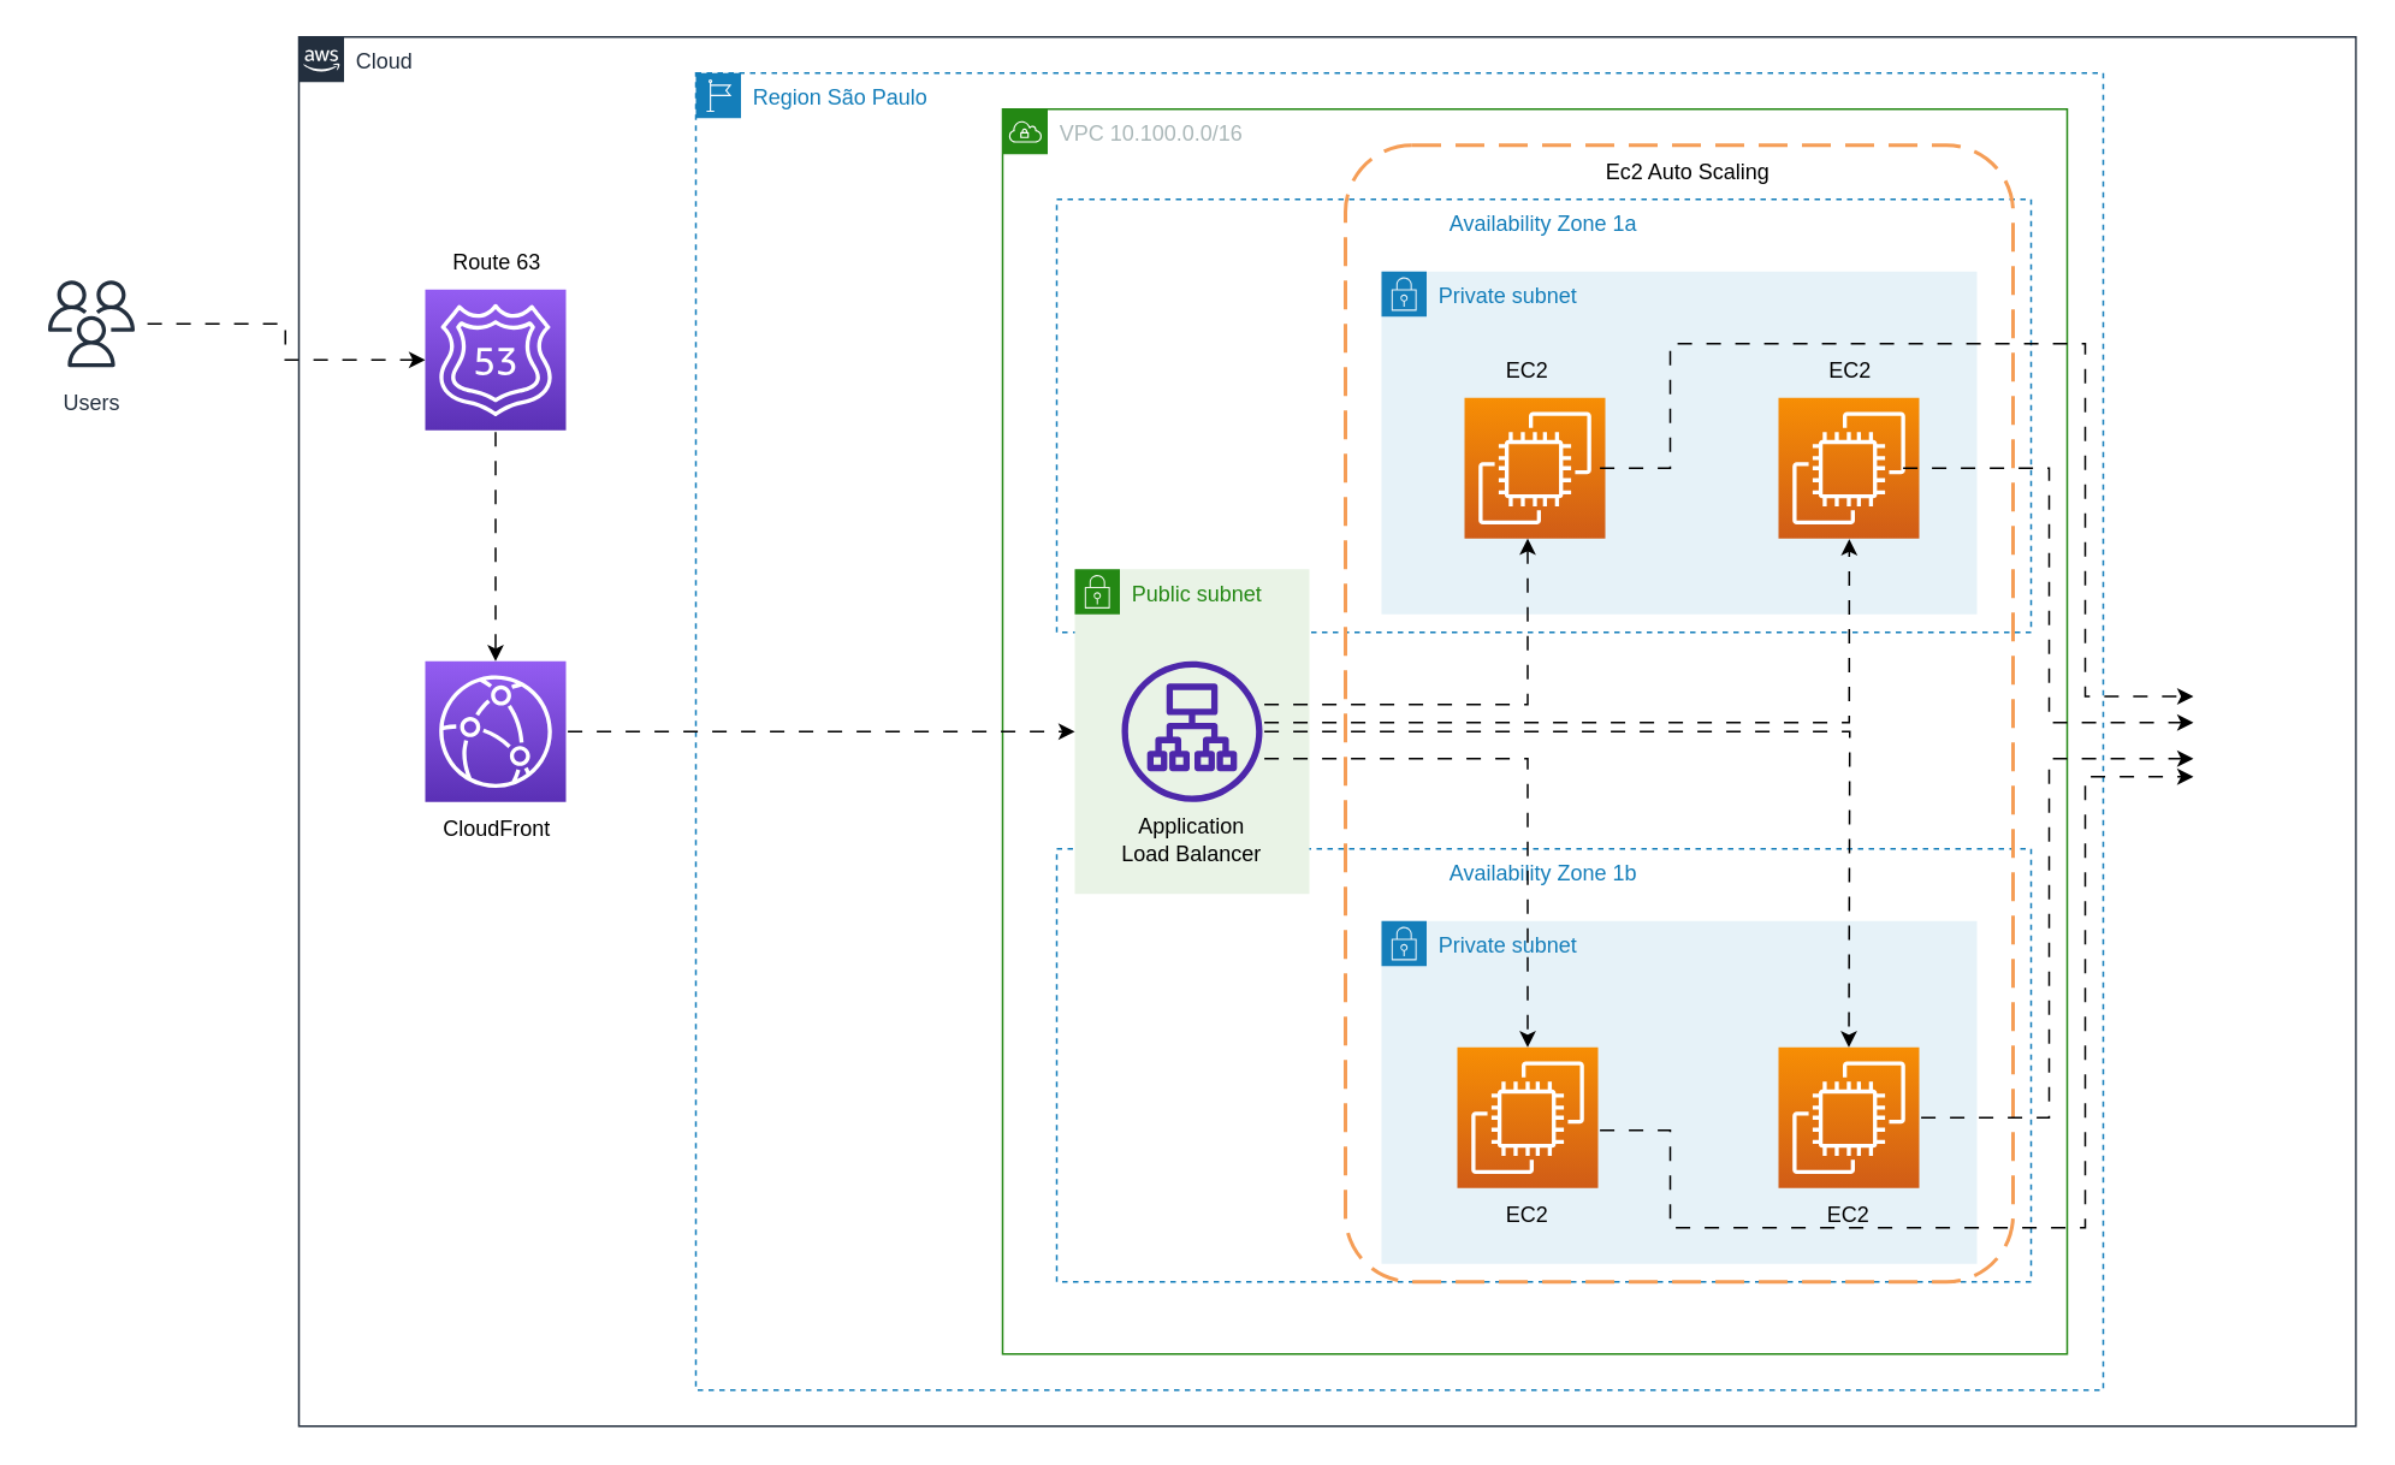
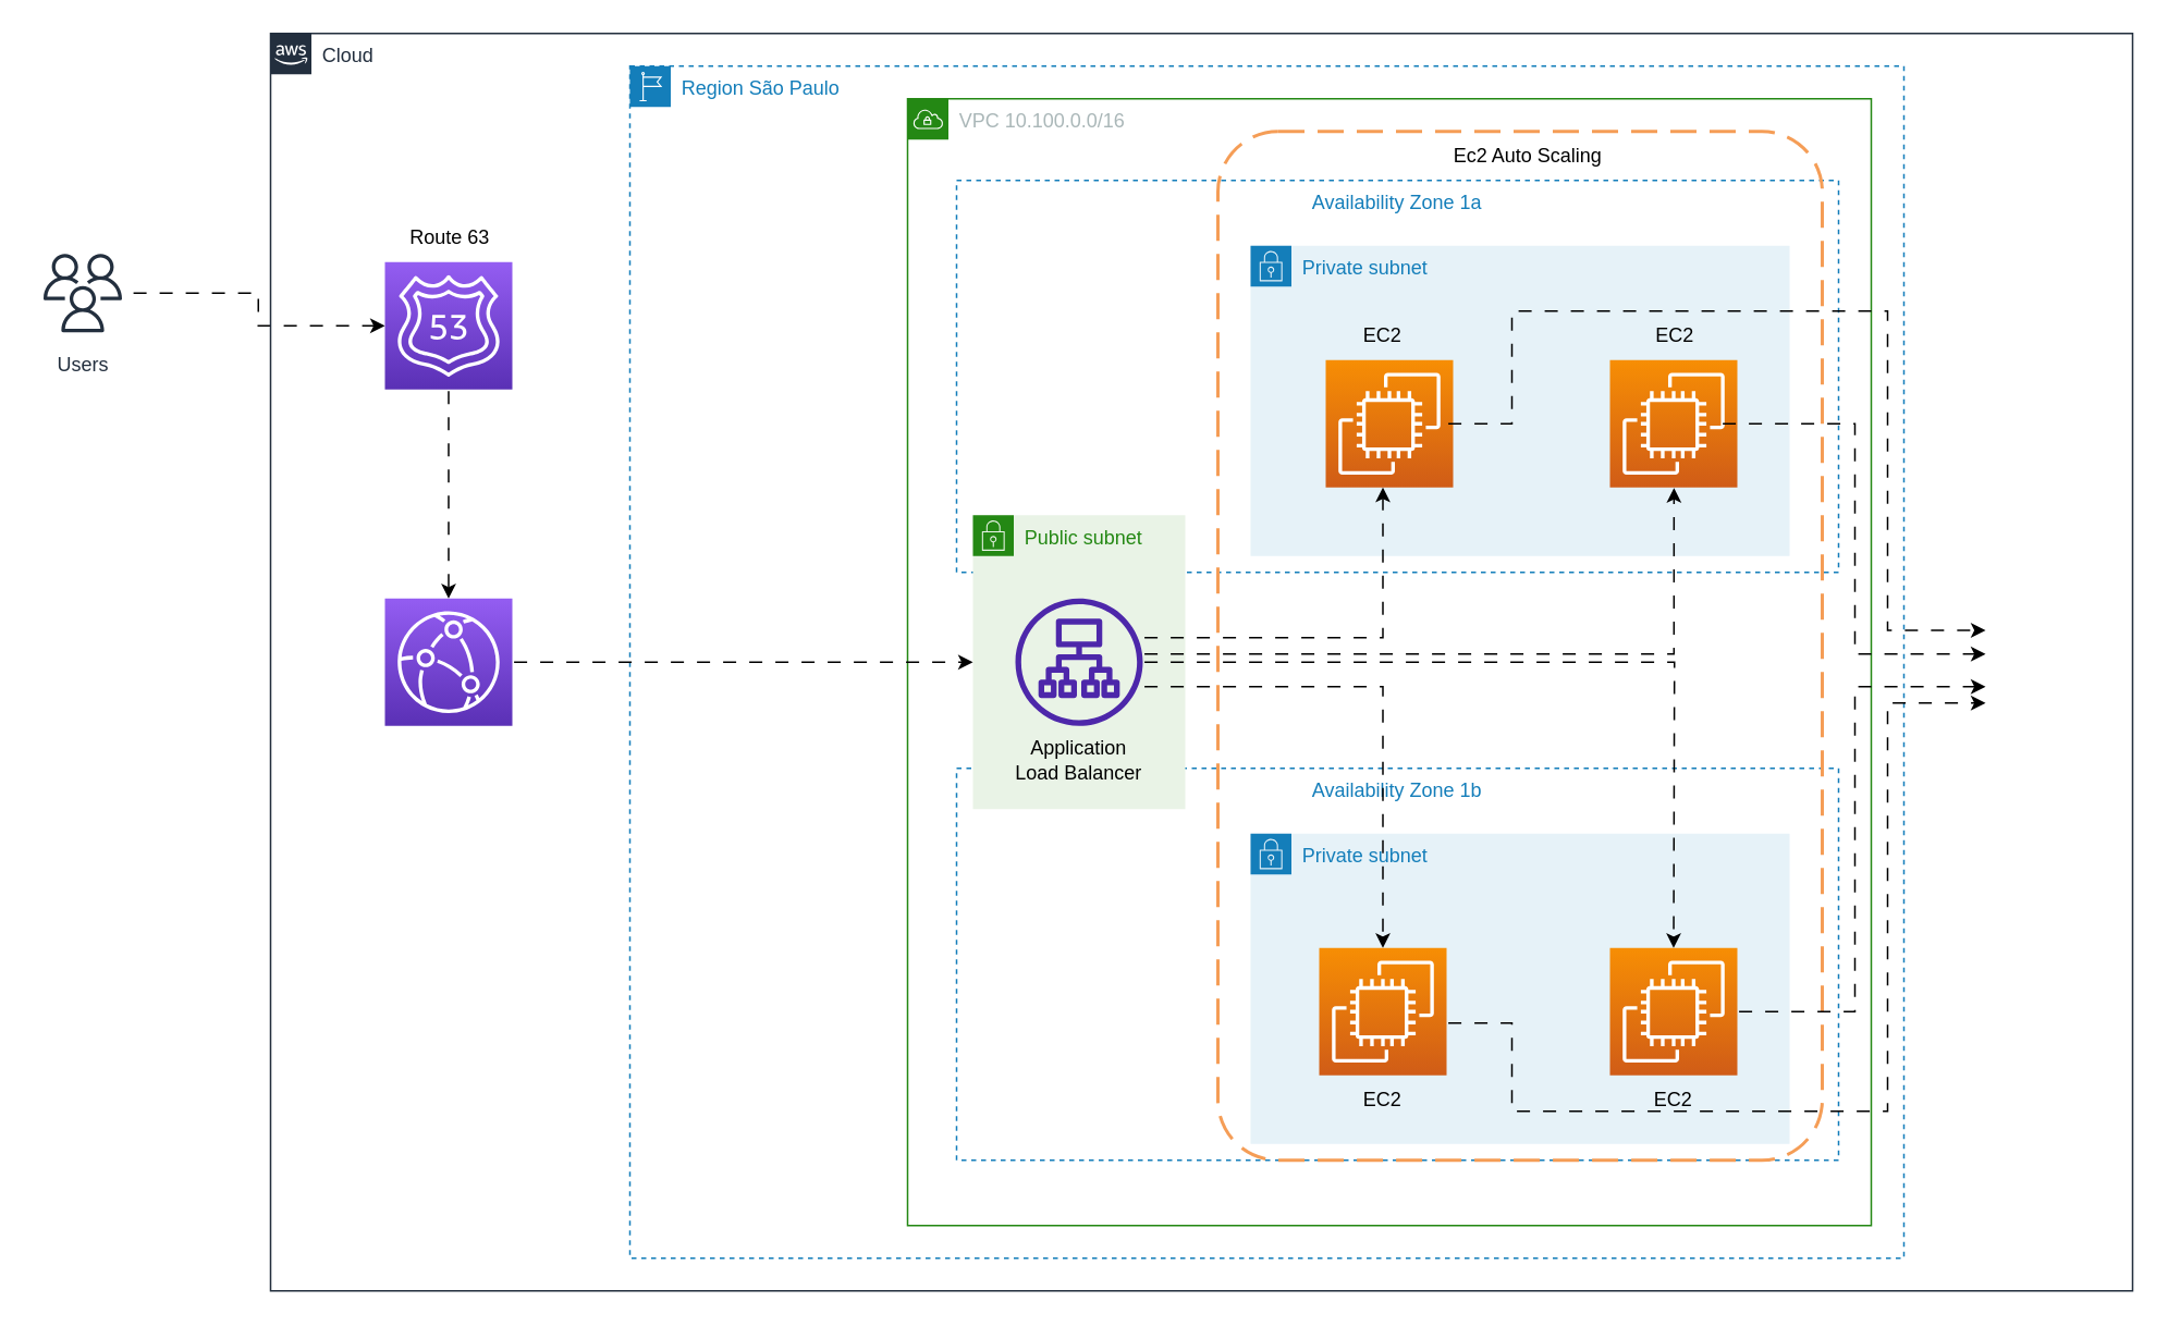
  <mxCell id="0" />
  <mxCell id="1" parent="0" />
  <mxCell id="2" style="edgeStyle=orthogonalEdgeStyle;rounded=0;orthogonalLoop=1;jettySize=auto;html=1;entryX=0;entryY=0.5;entryDx=0;entryDy=0;entryPerimeter=0;flowAnimation=1;" edge="1" parent="1" source="3" target="31"><mxGeometry relative="1" as="geometry" /></mxCell>
  <mxCell id="3" value="Users" style="sketch=0;outlineConnect=0;fontColor=#232F3E;gradientColor=none;strokeColor=#232F3E;fillColor=#ffffff;dashed=0;verticalLabelPosition=bottom;verticalAlign=top;align=center;html=1;fontSize=12;fontStyle=0;aspect=fixed;shape=mxgraph.aws4.resourceIcon;resIcon=mxgraph.aws4.users;" vertex="1" parent="1"><mxGeometry x="20" y="149" width="60" height="60" as="geometry" /></mxCell>
  <mxCell id="4" value="Cloud" style="points=[[0,0],[0.25,0],[0.5,0],[0.75,0],[1,0],[1,0.25],[1,0.5],[1,0.75],[1,1],[0.75,1],[0.5,1],[0.25,1],[0,1],[0,0.75],[0,0.5],[0,0.25]];outlineConnect=0;gradientColor=none;html=1;whiteSpace=wrap;fontSize=12;fontStyle=0;container=1;pointerEvents=0;collapsible=0;recursiveResize=0;shape=mxgraph.aws4.group;grIcon=mxgraph.aws4.group_aws_cloud_alt;strokeColor=#232F3E;fillColor=none;verticalAlign=top;align=left;spacingLeft=30;fontColor=#232F3E;dashed=0;" vertex="1" parent="1"><mxGeometry x="165" y="20" width="1140" height="770" as="geometry" /></mxCell>
  <mxCell id="5" value="Region São Paulo" style="points=[[0,0],[0.25,0],[0.5,0],[0.75,0],[1,0],[1,0.25],[1,0.5],[1,0.75],[1,1],[0.75,1],[0.5,1],[0.25,1],[0,1],[0,0.75],[0,0.5],[0,0.25]];outlineConnect=0;gradientColor=none;html=1;whiteSpace=wrap;fontSize=12;fontStyle=0;container=1;pointerEvents=0;collapsible=0;recursiveResize=0;shape=mxgraph.aws4.group;grIcon=mxgraph.aws4.group_region;strokeColor=#147EBA;fillColor=none;verticalAlign=top;align=left;spacingLeft=30;fontColor=#147EBA;dashed=1;" vertex="1" parent="4"><mxGeometry x="220" y="20" width="780" height="730" as="geometry" /></mxCell>
  <mxCell id="6" value="VPC 10.100.0.0/16" style="points=[[0,0],[0.25,0],[0.5,0],[0.75,0],[1,0],[1,0.25],[1,0.5],[1,0.75],[1,1],[0.75,1],[0.5,1],[0.25,1],[0,1],[0,0.75],[0,0.5],[0,0.25]];outlineConnect=0;gradientColor=none;html=1;whiteSpace=wrap;fontSize=12;fontStyle=0;container=1;pointerEvents=0;collapsible=0;recursiveResize=0;shape=mxgraph.aws4.group;grIcon=mxgraph.aws4.group_vpc;strokeColor=#248814;fillColor=none;verticalAlign=top;align=left;spacingLeft=30;fontColor=#AAB7B8;dashed=0;" vertex="1" parent="5"><mxGeometry x="170" y="20" width="590" height="690" as="geometry" /></mxCell>
  <mxCell id="7" value="Availability Zone 1a" style="fillColor=none;strokeColor=#147EBA;dashed=1;verticalAlign=top;fontStyle=0;fontColor=#147EBA;whiteSpace=wrap;html=1;" vertex="1" parent="6"><mxGeometry x="30" y="50" width="540" height="240" as="geometry" /></mxCell>
  <mxCell id="8" value="Availability Zone 1b" style="fillColor=none;strokeColor=#147EBA;dashed=1;verticalAlign=top;fontStyle=0;fontColor=#147EBA;whiteSpace=wrap;html=1;" vertex="1" parent="6"><mxGeometry x="30" y="410" width="540" height="240" as="geometry" /></mxCell>
  <mxCell id="9" value="" style="rounded=1;arcSize=10;dashed=1;strokeColor=#F59D56;fillColor=none;gradientColor=none;dashPattern=8 4;strokeWidth=2;" vertex="1" parent="6"><mxGeometry x="190" y="20" width="370" height="630" as="geometry" /></mxCell>
  <mxCell id="10" value="Private subnet" style="points=[[0,0],[0.25,0],[0.5,0],[0.75,0],[1,0],[1,0.25],[1,0.5],[1,0.75],[1,1],[0.75,1],[0.5,1],[0.25,1],[0,1],[0,0.75],[0,0.5],[0,0.25]];outlineConnect=0;gradientColor=none;html=1;whiteSpace=wrap;fontSize=12;fontStyle=0;container=1;pointerEvents=0;collapsible=0;recursiveResize=0;shape=mxgraph.aws4.group;grIcon=mxgraph.aws4.group_security_group;grStroke=0;strokeColor=#147EBA;fillColor=#E6F2F8;verticalAlign=top;align=left;spacingLeft=30;fontColor=#147EBA;dashed=0;" vertex="1" parent="6"><mxGeometry x="210" y="90" width="330" height="190" as="geometry" /></mxCell>
  <mxCell id="11" value="" style="sketch=0;points=[[0,0,0],[0.25,0,0],[0.5,0,0],[0.75,0,0],[1,0,0],[0,1,0],[0.25,1,0],[0.5,1,0],[0.75,1,0],[1,1,0],[0,0.25,0],[0,0.5,0],[0,0.75,0],[1,0.25,0],[1,0.5,0],[1,0.75,0]];outlineConnect=0;fontColor=#232F3E;gradientColor=#F78E04;gradientDirection=north;fillColor=#D05C17;strokeColor=#ffffff;dashed=0;verticalLabelPosition=bottom;verticalAlign=top;align=center;html=1;fontSize=12;fontStyle=0;aspect=fixed;shape=mxgraph.aws4.resourceIcon;resIcon=mxgraph.aws4.ec2;" vertex="1" parent="10"><mxGeometry x="220" y="70" width="78" height="78" as="geometry" /></mxCell>
  <mxCell id="12" value="" style="sketch=0;points=[[0,0,0],[0.25,0,0],[0.5,0,0],[0.75,0,0],[1,0,0],[0,1,0],[0.25,1,0],[0.5,1,0],[0.75,1,0],[1,1,0],[0,0.25,0],[0,0.5,0],[0,0.75,0],[1,0.25,0],[1,0.5,0],[1,0.75,0]];outlineConnect=0;fontColor=#232F3E;gradientColor=#F78E04;gradientDirection=north;fillColor=#D05C17;strokeColor=#ffffff;dashed=0;verticalLabelPosition=bottom;verticalAlign=top;align=center;html=1;fontSize=12;fontStyle=0;aspect=fixed;shape=mxgraph.aws4.resourceIcon;resIcon=mxgraph.aws4.ec2;" vertex="1" parent="10"><mxGeometry x="46" y="70" width="78" height="78" as="geometry" /></mxCell>
  <mxCell id="13" value="Private subnet" style="points=[[0,0],[0.25,0],[0.5,0],[0.75,0],[1,0],[1,0.25],[1,0.5],[1,0.75],[1,1],[0.75,1],[0.5,1],[0.25,1],[0,1],[0,0.75],[0,0.5],[0,0.25]];outlineConnect=0;gradientColor=none;html=1;whiteSpace=wrap;fontSize=12;fontStyle=0;container=1;pointerEvents=0;collapsible=0;recursiveResize=0;shape=mxgraph.aws4.group;grIcon=mxgraph.aws4.group_security_group;grStroke=0;strokeColor=#147EBA;fillColor=#E6F2F8;verticalAlign=top;align=left;spacingLeft=30;fontColor=#147EBA;dashed=0;" vertex="1" parent="6"><mxGeometry x="210" y="450" width="330" height="190" as="geometry" /></mxCell>
  <mxCell id="14" style="edgeStyle=orthogonalEdgeStyle;rounded=0;orthogonalLoop=1;jettySize=auto;html=1;flowAnimation=1;" edge="1" parent="13"><mxGeometry relative="1" as="geometry"><mxPoint x="120" y="116" as="sourcePoint" /><mxPoint x="450" y="-80" as="targetPoint" /><Array as="points"><mxPoint x="160" y="116" /><mxPoint x="160" y="170" /><mxPoint x="390" y="170" /><mxPoint x="390" y="-80" /></Array></mxGeometry></mxCell>
  <mxCell id="15" value="" style="sketch=0;points=[[0,0,0],[0.25,0,0],[0.5,0,0],[0.75,0,0],[1,0,0],[0,1,0],[0.25,1,0],[0.5,1,0],[0.75,1,0],[1,1,0],[0,0.25,0],[0,0.5,0],[0,0.75,0],[1,0.25,0],[1,0.5,0],[1,0.75,0]];outlineConnect=0;fontColor=#232F3E;gradientColor=#F78E04;gradientDirection=north;fillColor=#D05C17;strokeColor=#ffffff;dashed=0;verticalLabelPosition=bottom;verticalAlign=top;align=center;html=1;fontSize=12;fontStyle=0;aspect=fixed;shape=mxgraph.aws4.resourceIcon;resIcon=mxgraph.aws4.ec2;" vertex="1" parent="13"><mxGeometry x="220" y="70" width="78" height="78" as="geometry" /></mxCell>
  <mxCell id="16" value="EC2" style="text;html=1;strokeColor=none;fillColor=none;align=center;verticalAlign=middle;whiteSpace=wrap;rounded=0;" vertex="1" parent="13"><mxGeometry x="209" y="148" width="100" height="30" as="geometry" /></mxCell>
  <mxCell id="17" value="Public subnet" style="points=[[0,0],[0.25,0],[0.5,0],[0.75,0],[1,0],[1,0.25],[1,0.5],[1,0.75],[1,1],[0.75,1],[0.5,1],[0.25,1],[0,1],[0,0.75],[0,0.5],[0,0.25]];outlineConnect=0;gradientColor=none;html=1;whiteSpace=wrap;fontSize=12;fontStyle=0;container=1;pointerEvents=0;collapsible=0;recursiveResize=0;shape=mxgraph.aws4.group;grIcon=mxgraph.aws4.group_security_group;grStroke=0;strokeColor=#248814;fillColor=#E9F3E6;verticalAlign=top;align=left;spacingLeft=30;fontColor=#248814;dashed=0;" vertex="1" parent="6"><mxGeometry x="40" y="255" width="130" height="180" as="geometry" /></mxCell>
  <mxCell id="18" value="" style="sketch=0;outlineConnect=0;fontColor=#232F3E;gradientColor=none;fillColor=#4D27AA;strokeColor=none;dashed=0;verticalLabelPosition=bottom;verticalAlign=top;align=center;html=1;fontSize=12;fontStyle=0;aspect=fixed;pointerEvents=1;shape=mxgraph.aws4.application_load_balancer;" vertex="1" parent="17"><mxGeometry x="26" y="51" width="78" height="78" as="geometry" /></mxCell>
  <mxCell id="19" value="Ec2 Auto Scaling" style="text;html=1;strokeColor=none;fillColor=none;align=center;verticalAlign=middle;whiteSpace=wrap;rounded=0;" vertex="1" parent="6"><mxGeometry x="330" y="20" width="100" height="30" as="geometry" /></mxCell>
  <mxCell id="20" value="Application&lt;br&gt;Load Balancer" style="text;html=1;strokeColor=none;fillColor=none;align=center;verticalAlign=middle;whiteSpace=wrap;rounded=0;" vertex="1" parent="6"><mxGeometry x="55" y="390" width="100" height="30" as="geometry" /></mxCell>
  <mxCell id="21" style="edgeStyle=orthogonalEdgeStyle;rounded=0;orthogonalLoop=1;jettySize=auto;html=1;entryX=0.5;entryY=1;entryDx=0;entryDy=0;entryPerimeter=0;flowAnimation=1;" edge="1" parent="6" source="18"><mxGeometry relative="1" as="geometry"><Array as="points"><mxPoint x="291" y="330" /></Array><mxPoint x="291" y="238" as="targetPoint" /></mxGeometry></mxCell>
  <mxCell id="22" style="edgeStyle=orthogonalEdgeStyle;rounded=0;orthogonalLoop=1;jettySize=auto;html=1;flowAnimation=1;" edge="1" parent="6" source="18"><mxGeometry relative="1" as="geometry"><Array as="points"><mxPoint x="291" y="360" /></Array><mxPoint x="291" y="520" as="targetPoint" /></mxGeometry></mxCell>
  <mxCell id="23" style="edgeStyle=orthogonalEdgeStyle;rounded=0;orthogonalLoop=1;jettySize=auto;html=1;flowAnimation=1;" edge="1" parent="6" source="18"><mxGeometry relative="1" as="geometry"><mxPoint x="469" y="520" as="targetPoint" /></mxGeometry></mxCell>
  <mxCell id="24" style="edgeStyle=orthogonalEdgeStyle;rounded=0;orthogonalLoop=1;jettySize=auto;html=1;entryX=0.631;entryY=1.004;entryDx=0;entryDy=0;entryPerimeter=0;flowAnimation=1;" edge="1" parent="6" source="18"><mxGeometry relative="1" as="geometry"><Array as="points"><mxPoint x="469" y="340" /></Array><mxPoint x="469.218" y="238.312" as="targetPoint" /></mxGeometry></mxCell>
  <mxCell id="25" value="" style="sketch=0;points=[[0,0,0],[0.25,0,0],[0.5,0,0],[0.75,0,0],[1,0,0],[0,1,0],[0.25,1,0],[0.5,1,0],[0.75,1,0],[1,1,0],[0,0.25,0],[0,0.5,0],[0,0.75,0],[1,0.25,0],[1,0.5,0],[1,0.75,0]];outlineConnect=0;fontColor=#232F3E;gradientColor=#F78E04;gradientDirection=north;fillColor=#D05C17;strokeColor=#ffffff;dashed=0;verticalLabelPosition=bottom;verticalAlign=top;align=center;html=1;fontSize=12;fontStyle=0;aspect=fixed;shape=mxgraph.aws4.resourceIcon;resIcon=mxgraph.aws4.ec2;" vertex="1" parent="6"><mxGeometry x="252" y="520" width="78" height="78" as="geometry" /></mxCell>
  <mxCell id="26" value="EC2" style="text;html=1;strokeColor=none;fillColor=none;align=center;verticalAlign=middle;whiteSpace=wrap;rounded=0;" vertex="1" parent="6"><mxGeometry x="420" y="130" width="100" height="30" as="geometry" /></mxCell>
  <mxCell id="27" value="EC2" style="text;html=1;strokeColor=none;fillColor=none;align=center;verticalAlign=middle;whiteSpace=wrap;rounded=0;" vertex="1" parent="6"><mxGeometry x="241" y="598" width="100" height="30" as="geometry" /></mxCell>
  <mxCell id="28" style="edgeStyle=orthogonalEdgeStyle;rounded=0;orthogonalLoop=1;jettySize=auto;html=1;flowAnimation=1;" edge="1" parent="4" source="29" target="17"><mxGeometry relative="1" as="geometry" /></mxCell>
  <mxCell id="29" value="" style="sketch=0;points=[[0,0,0],[0.25,0,0],[0.5,0,0],[0.75,0,0],[1,0,0],[0,1,0],[0.25,1,0],[0.5,1,0],[0.75,1,0],[1,1,0],[0,0.25,0],[0,0.5,0],[0,0.75,0],[1,0.25,0],[1,0.5,0],[1,0.75,0]];outlineConnect=0;fontColor=#232F3E;gradientColor=#945DF2;gradientDirection=north;fillColor=#5A30B5;strokeColor=#ffffff;dashed=0;verticalLabelPosition=bottom;verticalAlign=top;align=center;html=1;fontSize=12;fontStyle=0;aspect=fixed;shape=mxgraph.aws4.resourceIcon;resIcon=mxgraph.aws4.cloudfront;" vertex="1" parent="4"><mxGeometry x="70" y="346" width="78" height="78" as="geometry" /></mxCell>
  <mxCell id="30" style="edgeStyle=orthogonalEdgeStyle;rounded=0;orthogonalLoop=1;jettySize=auto;html=1;flowAnimation=1;" edge="1" parent="4" source="31" target="29"><mxGeometry relative="1" as="geometry" /></mxCell>
  <mxCell id="31" value="" style="sketch=0;points=[[0,0,0],[0.25,0,0],[0.5,0,0],[0.75,0,0],[1,0,0],[0,1,0],[0.25,1,0],[0.5,1,0],[0.75,1,0],[1,1,0],[0,0.25,0],[0,0.5,0],[0,0.75,0],[1,0.25,0],[1,0.5,0],[1,0.75,0]];outlineConnect=0;fontColor=#232F3E;gradientColor=#945DF2;gradientDirection=north;fillColor=#5A30B5;strokeColor=#ffffff;dashed=0;verticalLabelPosition=bottom;verticalAlign=top;align=center;html=1;fontSize=12;fontStyle=0;aspect=fixed;shape=mxgraph.aws4.resourceIcon;resIcon=mxgraph.aws4.route_53;" vertex="1" parent="4"><mxGeometry x="70" y="140" width="78" height="78" as="geometry" /></mxCell>
  <mxCell id="32" value="Route 63" style="text;html=1;strokeColor=none;fillColor=none;align=center;verticalAlign=middle;whiteSpace=wrap;rounded=0;" vertex="1" parent="4"><mxGeometry x="60" y="110" width="100" height="30" as="geometry" /></mxCell>
- <mxCell id="33" value="CloudFront" style="text;html=1;strokeColor=none;fillColor=none;align=center;verticalAlign=middle;whiteSpace=wrap;rounded=0;" vertex="1" parent="4"><mxGeometry x="60" y="424" width="100" height="30" as="geometry" /></mxCell>
  <mxCell id="34" style="edgeStyle=orthogonalEdgeStyle;rounded=0;orthogonalLoop=1;jettySize=auto;html=1;flowAnimation=1;" edge="1" parent="4"><mxGeometry relative="1" as="geometry"><Array as="points"><mxPoint x="970" y="239" /><mxPoint x="970" y="380" /></Array><mxPoint x="888.0" y="239" as="sourcePoint" /><mxPoint x="1050" y="380" as="targetPoint" /></mxGeometry></mxCell>
  <mxCell id="35" style="edgeStyle=orthogonalEdgeStyle;rounded=0;orthogonalLoop=1;jettySize=auto;html=1;entryX=0;entryY=0.692;entryDx=0;entryDy=0;entryPerimeter=0;flowAnimation=1;" edge="1" parent="4"><mxGeometry relative="1" as="geometry"><Array as="points"><mxPoint x="970" y="599" /><mxPoint x="970" y="400" /></Array><mxPoint x="898.0" y="599" as="sourcePoint" /><mxPoint x="1050" y="399.976" as="targetPoint" /></mxGeometry></mxCell>
  <mxCell id="36" style="edgeStyle=orthogonalEdgeStyle;rounded=0;orthogonalLoop=1;jettySize=auto;html=1;entryX=0;entryY=0.25;entryDx=0;entryDy=0;entryPerimeter=0;flowAnimation=1;" edge="1" parent="4"><mxGeometry relative="1" as="geometry"><Array as="points"><mxPoint x="760" y="239" /><mxPoint x="760" y="170" /><mxPoint x="990" y="170" /><mxPoint x="990" y="366" /><mxPoint x="1050" y="366" /></Array><mxPoint x="720" y="239" as="sourcePoint" /><mxPoint x="1050" y="365.5" as="targetPoint" /></mxGeometry></mxCell>
  <mxCell id="37" value="EC2" style="text;html=1;strokeColor=none;fillColor=none;align=center;verticalAlign=middle;whiteSpace=wrap;rounded=0;" vertex="1" parent="1"><mxGeometry x="796" y="190" width="100" height="30" as="geometry" /></mxCell>
